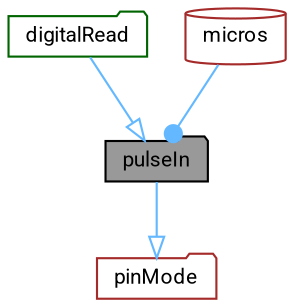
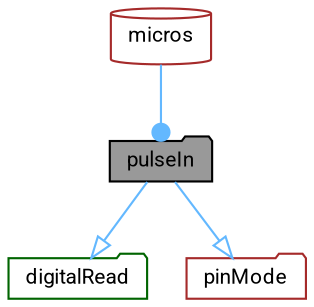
  digraph {
    fontname=Roboto
    rankdir=TB
    node [color=brown fillcolor=white fontname=Roboto fontsize=10 shape=folder style=filled]
    edge [arrowhead=onormal color=steelblue1 fontname=Roboto fontsize=10 labelfontname=Helvetica labelfontsize=10 style=solid]
    n1 [color=black fillcolor=grey60 fontcolor=black height=0.2 label=pulseIn width=0.4]
    n2 [color=darkgreen height=0.2 label=digitalRead width=0.4]
    n3 [height=0.2 label=pinMode width=0.4]
    n4 [height=0.2 label=micros shape=cylinder width=0.4]
-   n2 -> n1
+   n1 -> n2
    n1 -> n3
    n4 -> n1 [arrowhead=dot]
  }
